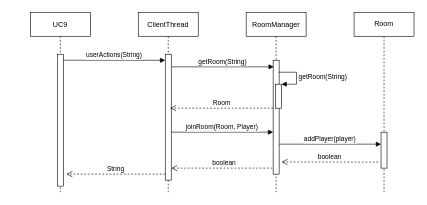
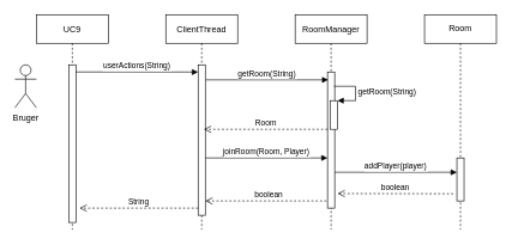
  <mxCell id="0" />
  <mxCell id="1" parent="0" />
  <mxCell id="2" value="UC9" style="shape=umlLifeline;perimeter=lifelinePerimeter;container=1;collapsible=0;recursiveResize=0;rounded=0;shadow=0;strokeWidth=1;" vertex="1" parent="1"><mxGeometry x="50" y="20" width="100" height="300" as="geometry" /></mxCell>
  <mxCell id="3" value="" style="points=[];perimeter=orthogonalPerimeter;rounded=0;shadow=0;strokeWidth=1;" vertex="1" parent="2"><mxGeometry x="45" y="70" width="10" height="220" as="geometry" /></mxCell>
  <mxCell id="4" value="ClientThread" style="shape=umlLifeline;perimeter=lifelinePerimeter;container=1;collapsible=0;recursiveResize=0;rounded=0;shadow=0;strokeWidth=1;" vertex="1" parent="1"><mxGeometry x="230" y="20" width="100" height="300" as="geometry" /></mxCell>
  <mxCell id="5" value="" style="points=[];perimeter=orthogonalPerimeter;rounded=0;shadow=0;strokeWidth=1;" vertex="1" parent="4"><mxGeometry x="45" y="70" width="10" height="210" as="geometry" /></mxCell>
  <mxCell id="6" value="joinRoom(Room, Player)" style="verticalAlign=bottom;endArrow=block;entryX=0;entryY=0;shadow=0;strokeWidth=1;" edge="1" parent="4"><mxGeometry relative="1" as="geometry"><mxPoint x="55" y="200.0" as="sourcePoint" /><mxPoint x="225.0" y="200.0" as="targetPoint" /></mxGeometry></mxCell>
  <mxCell id="7" value="boolean" style="html=1;verticalAlign=bottom;endArrow=open;dashed=1;endSize=8;rounded=0;" edge="1" parent="4" source="9"><mxGeometry relative="1" as="geometry"><mxPoint x="216" y="260.29" as="sourcePoint" /><mxPoint x="55" y="260.0" as="targetPoint" /></mxGeometry></mxCell>
  <mxCell id="8" value="userActions(String)" style="verticalAlign=bottom;endArrow=block;entryX=-0.01;entryY=0.048;shadow=0;strokeWidth=1;entryDx=0;entryDy=0;entryPerimeter=0;" edge="1" parent="1" source="3" target="5"><mxGeometry relative="1" as="geometry"><mxPoint x="205" y="100" as="sourcePoint" /><Array as="points"><mxPoint x="170" y="100" /></Array></mxGeometry></mxCell>
  <mxCell id="9" value="RoomManager" style="shape=umlLifeline;perimeter=lifelinePerimeter;container=1;collapsible=0;recursiveResize=0;rounded=0;shadow=0;strokeWidth=1;" vertex="1" parent="1"><mxGeometry x="410" y="20" width="100" height="300" as="geometry" /></mxCell>
  <mxCell id="10" value="" style="points=[];perimeter=orthogonalPerimeter;rounded=0;shadow=0;strokeWidth=1;" vertex="1" parent="9"><mxGeometry x="45" y="80" width="10" height="190" as="geometry" /></mxCell>
  <mxCell id="11" value="" style="html=1;points=[];perimeter=orthogonalPerimeter;" vertex="1" parent="9"><mxGeometry x="49" y="120" width="10" height="40" as="geometry" /></mxCell>
  <mxCell id="12" value="&lt;span style=&quot;text-align: center;&quot;&gt;getRoom(String)&lt;/span&gt;" style="edgeStyle=orthogonalEdgeStyle;html=1;align=left;spacingLeft=2;endArrow=block;rounded=0;entryX=1;entryY=0;" edge="1" parent="9" target="11"><mxGeometry relative="1" as="geometry"><mxPoint x="54" y="100" as="sourcePoint" /><Array as="points"><mxPoint x="84" y="100" /></Array></mxGeometry></mxCell>
  <mxCell id="13" value="addPlayer(player)" style="verticalAlign=bottom;endArrow=block;entryX=0;entryY=0;shadow=0;strokeWidth=1;" edge="1" parent="9"><mxGeometry relative="1" as="geometry"><mxPoint x="55" y="220.0" as="sourcePoint" /><mxPoint x="225.0" y="220.0" as="targetPoint" /></mxGeometry></mxCell>
+ <mxCell id="14" value="Bruger" style="shape=umlActor;verticalLabelPosition=bottom;verticalAlign=top;html=1;outlineConnect=0;" vertex="1" parent="1"><mxGeometry x="20" y="90" width="30" height="60" as="geometry" /></mxCell>
  <mxCell id="15" value="getRoom(String)" style="verticalAlign=bottom;endArrow=block;entryX=0;entryY=0;shadow=0;strokeWidth=1;" edge="1" parent="1"><mxGeometry relative="1" as="geometry"><mxPoint x="286" y="111" as="sourcePoint" /><mxPoint x="456" y="111" as="targetPoint" /></mxGeometry></mxCell>
  <mxCell id="16" value="Room" style="html=1;verticalAlign=bottom;endArrow=open;dashed=1;endSize=8;rounded=0;" edge="1" parent="1" source="10"><mxGeometry relative="1" as="geometry"><mxPoint x="450" y="190" as="sourcePoint" /><mxPoint x="283" y="180" as="targetPoint" /></mxGeometry></mxCell>
  <mxCell id="17" value="Room" style="shape=umlLifeline;perimeter=lifelinePerimeter;whiteSpace=wrap;html=1;container=1;collapsible=0;recursiveResize=0;outlineConnect=0;" vertex="1" parent="1"><mxGeometry x="590" y="20" width="100" height="300" as="geometry" /></mxCell>
  <mxCell id="18" value="" style="html=1;points=[];perimeter=orthogonalPerimeter;" vertex="1" parent="17"><mxGeometry x="45" y="200" width="10" height="60" as="geometry" /></mxCell>
  <mxCell id="19" value="boolean" style="html=1;verticalAlign=bottom;endArrow=open;dashed=1;endSize=8;rounded=0;" edge="1" parent="17"><mxGeometry relative="1" as="geometry"><mxPoint x="40" y="250" as="sourcePoint" /><mxPoint x="-121" y="249.71" as="targetPoint" /></mxGeometry></mxCell>
  <mxCell id="20" value="String" style="html=1;verticalAlign=bottom;endArrow=open;dashed=1;endSize=8;rounded=0;" edge="1" parent="1"><mxGeometry relative="1" as="geometry"><mxPoint x="275" y="290" as="sourcePoint" /><mxPoint x="110" y="290" as="targetPoint" /></mxGeometry></mxCell>
